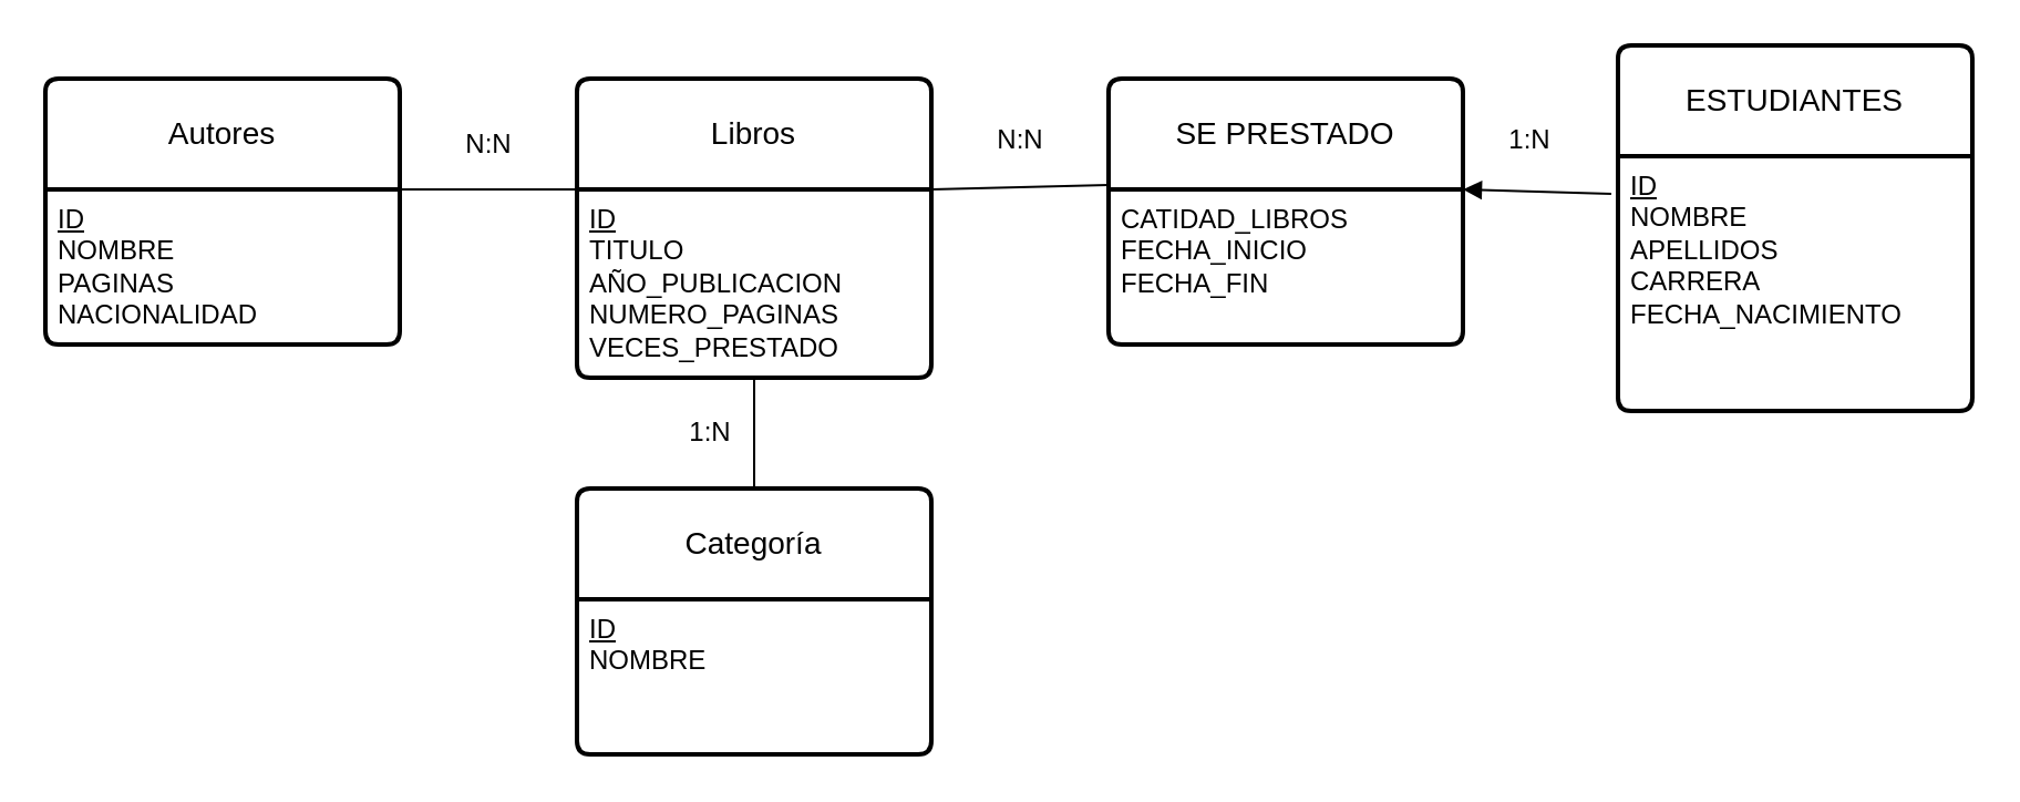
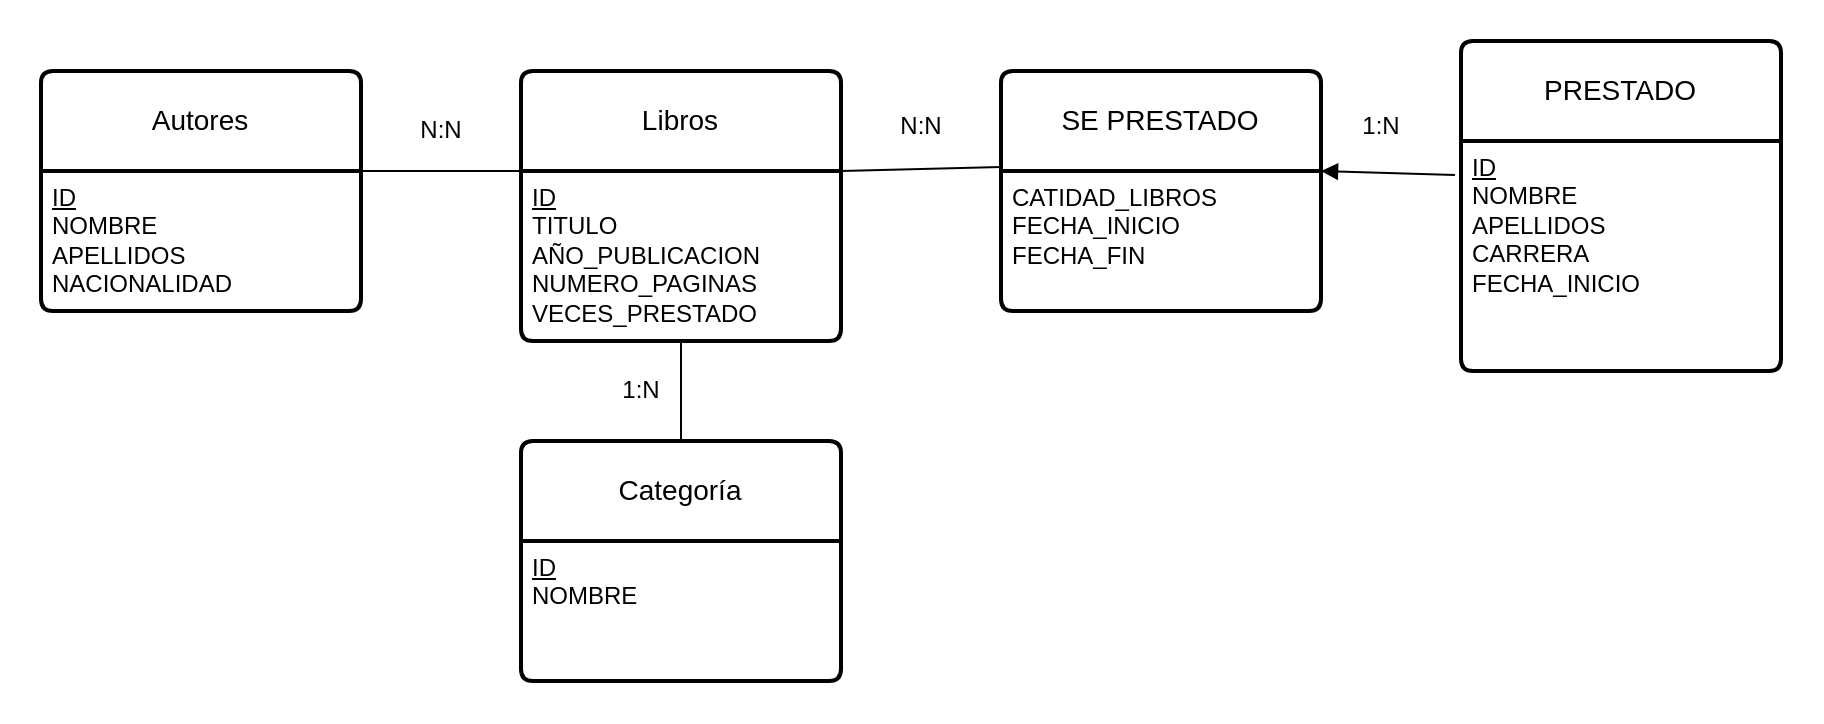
  <mxCell id="0" />
  <mxCell id="1" parent="0" />
  <mxCell id="2" value="Libros" style="swimlane;childLayout=stackLayout;horizontal=1;startSize=50;horizontalStack=0;rounded=1;fontSize=14;fontStyle=0;strokeWidth=2;resizeParent=0;resizeLast=1;shadow=0;dashed=0;align=center;arcSize=4;whiteSpace=wrap;html=1;" vertex="1" parent="1"><mxGeometry x="260" y="35" width="160" height="135" as="geometry" /></mxCell>
  <mxCell id="3" value="&lt;u&gt;ID&lt;/u&gt;&lt;div&gt;TITULO&lt;/div&gt;&lt;div&gt;AÑO_PUBLICACION&lt;/div&gt;&lt;div&gt;NUMERO_PAGINAS&lt;/div&gt;&lt;div&gt;VECES_PRESTADO&lt;/div&gt;" style="align=left;strokeColor=none;fillColor=none;spacingLeft=4;fontSize=12;verticalAlign=top;resizable=0;rotatable=0;part=1;html=1;" vertex="1" parent="2"><mxGeometry y="50" width="160" height="85" as="geometry" /></mxCell>
  <mxCell id="4" value="Autores" style="swimlane;childLayout=stackLayout;horizontal=1;startSize=50;horizontalStack=0;rounded=1;fontSize=14;fontStyle=0;strokeWidth=2;resizeParent=0;resizeLast=1;shadow=0;dashed=0;align=center;arcSize=4;whiteSpace=wrap;html=1;" vertex="1" parent="1"><mxGeometry x="20" y="35" width="160" height="120" as="geometry" /></mxCell>
- <mxCell id="5" value="&lt;u&gt;ID&lt;/u&gt;&lt;div&gt;NOMBRE&lt;/div&gt;&lt;div&gt;PAGINAS&lt;/div&gt;&lt;div&gt;NACIONALIDAD&lt;/div&gt;" style="align=left;strokeColor=none;fillColor=none;spacingLeft=4;fontSize=12;verticalAlign=top;resizable=0;rotatable=0;part=1;html=1;" vertex="1" parent="4"><mxGeometry y="50" width="160" height="70" as="geometry" /></mxCell>
+ <mxCell id="5" value="&lt;u&gt;ID&lt;/u&gt;&lt;div&gt;NOMBRE&lt;/div&gt;&lt;div&gt;APELLIDOS&lt;/div&gt;&lt;div&gt;NACIONALIDAD&lt;/div&gt;" style="align=left;strokeColor=none;fillColor=none;spacingLeft=4;fontSize=12;verticalAlign=top;resizable=0;rotatable=0;part=1;html=1;" vertex="1" parent="4"><mxGeometry y="50" width="160" height="70" as="geometry" /></mxCell>
  <mxCell id="6" value="Categoría" style="swimlane;childLayout=stackLayout;horizontal=1;startSize=50;horizontalStack=0;rounded=1;fontSize=14;fontStyle=0;strokeWidth=2;resizeParent=0;resizeLast=1;shadow=0;dashed=0;align=center;arcSize=4;whiteSpace=wrap;html=1;" vertex="1" parent="1"><mxGeometry x="260" y="220" width="160" height="120" as="geometry" /></mxCell>
  <mxCell id="7" value="&lt;u&gt;ID&lt;/u&gt;&lt;div&gt;NOMBRE&lt;/div&gt;" style="align=left;strokeColor=none;fillColor=none;spacingLeft=4;fontSize=12;verticalAlign=top;resizable=0;rotatable=0;part=1;html=1;" vertex="1" parent="6"><mxGeometry y="50" width="160" height="70" as="geometry" /></mxCell>
- <mxCell id="8" value="ESTUDIANTES" style="swimlane;childLayout=stackLayout;horizontal=1;startSize=50;horizontalStack=0;rounded=1;fontSize=14;fontStyle=0;strokeWidth=2;resizeParent=0;resizeLast=1;shadow=0;dashed=0;align=center;arcSize=4;whiteSpace=wrap;html=1;" vertex="1" parent="1"><mxGeometry x="730" y="20" width="160" height="165" as="geometry" /></mxCell>
- <mxCell id="9" value="&lt;u&gt;ID&lt;/u&gt;&lt;div&gt;NOMBRE&lt;/div&gt;&lt;div&gt;APELLIDOS&lt;/div&gt;&lt;div&gt;CARRERA&lt;/div&gt;&lt;div&gt;FECHA_NACIMIENTO&lt;/div&gt;" style="align=left;strokeColor=none;fillColor=none;spacingLeft=4;fontSize=12;verticalAlign=top;resizable=0;rotatable=0;part=1;html=1;" vertex="1" parent="8"><mxGeometry y="50" width="160" height="115" as="geometry" /></mxCell>
+ <mxCell id="8" value="PRESTADO" style="swimlane;childLayout=stackLayout;horizontal=1;startSize=50;horizontalStack=0;rounded=1;fontSize=14;fontStyle=0;strokeWidth=2;resizeParent=0;resizeLast=1;shadow=0;dashed=0;align=center;arcSize=4;whiteSpace=wrap;html=1;" vertex="1" parent="1"><mxGeometry x="730" y="20" width="160" height="165" as="geometry" /></mxCell>
+ <mxCell id="9" value="&lt;u&gt;ID&lt;/u&gt;&lt;div&gt;NOMBRE&lt;/div&gt;&lt;div&gt;APELLIDOS&lt;/div&gt;&lt;div&gt;CARRERA&lt;/div&gt;&lt;div&gt;FECHA_INICIO&lt;/div&gt;" style="align=left;strokeColor=none;fillColor=none;spacingLeft=4;fontSize=12;verticalAlign=top;resizable=0;rotatable=0;part=1;html=1;" vertex="1" parent="8"><mxGeometry y="50" width="160" height="115" as="geometry" /></mxCell>
  <mxCell id="10" value="SE PRESTADO" style="swimlane;childLayout=stackLayout;horizontal=1;startSize=50;horizontalStack=0;rounded=1;fontSize=14;fontStyle=0;strokeWidth=2;resizeParent=0;resizeLast=1;shadow=0;dashed=0;align=center;arcSize=4;whiteSpace=wrap;html=1;" vertex="1" parent="1"><mxGeometry x="500" y="35" width="160" height="120" as="geometry" /></mxCell>
  <mxCell id="11" value="CATIDAD_LIBROS&lt;div&gt;FECHA_INICIO&lt;/div&gt;&lt;div&gt;FECHA_FIN&lt;/div&gt;" style="align=left;strokeColor=none;fillColor=none;spacingLeft=4;fontSize=12;verticalAlign=top;resizable=0;rotatable=0;part=1;html=1;" vertex="1" parent="10"><mxGeometry y="50" width="160" height="70" as="geometry" /></mxCell>
  <mxCell id="12" value="" style="endArrow=none;html=1;rounded=0;exitX=1;exitY=0;exitDx=0;exitDy=0;entryX=0;entryY=0;entryDx=0;entryDy=0;" edge="1" parent="1" source="5" target="3"><mxGeometry relative="1" as="geometry"><mxPoint x="290" y="240" as="sourcePoint" /><mxPoint x="450" y="240" as="targetPoint" /></mxGeometry></mxCell>
  <mxCell id="13" value="N:N" style="text;html=1;align=center;verticalAlign=middle;resizable=0;points=[];autosize=1;strokeColor=none;fillColor=none;" vertex="1" parent="1"><mxGeometry x="200" y="50" width="40" height="30" as="geometry" /></mxCell>
  <mxCell id="14" value="" style="endArrow=none;html=1;rounded=0;entryX=0.5;entryY=1;entryDx=0;entryDy=0;exitX=0.5;exitY=0;exitDx=0;exitDy=0;" edge="1" parent="1" source="6" target="3"><mxGeometry relative="1" as="geometry"><mxPoint x="290" y="240" as="sourcePoint" /><mxPoint x="450" y="240" as="targetPoint" /></mxGeometry></mxCell>
  <mxCell id="15" value="1:N" style="text;html=1;align=center;verticalAlign=middle;resizable=0;points=[];autosize=1;strokeColor=none;fillColor=none;" vertex="1" parent="1"><mxGeometry x="300" y="180" width="40" height="30" as="geometry" /></mxCell>
  <mxCell id="16" value="" style="endArrow=none;html=1;rounded=0;entryX=1;entryY=0;entryDx=0;entryDy=0;exitX=0;exitY=0.4;exitDx=0;exitDy=0;exitPerimeter=0;" edge="1" parent="1" source="10" target="3"><mxGeometry relative="1" as="geometry"><mxPoint x="350" y="220" as="sourcePoint" /><mxPoint x="350" y="165" as="targetPoint" /></mxGeometry></mxCell>
  <mxCell id="17" value="" style="endArrow=block;html=1;rounded=0;entryX=1;entryY=0;entryDx=0;entryDy=0;exitX=-0.019;exitY=0.148;exitDx=0;exitDy=0;exitPerimeter=0;" edge="1" parent="1" source="9" target="11"><mxGeometry relative="1" as="geometry"><mxPoint x="360" y="230" as="sourcePoint" /><mxPoint x="360" y="175" as="targetPoint" /></mxGeometry></mxCell>
  <mxCell id="18" value="N:N" style="text;html=1;align=center;verticalAlign=middle;resizable=0;points=[];autosize=1;strokeColor=none;fillColor=none;" vertex="1" parent="1"><mxGeometry x="440" y="48" width="40" height="30" as="geometry" /></mxCell>
  <mxCell id="19" value="1:N" style="text;html=1;align=center;verticalAlign=middle;resizable=0;points=[];autosize=1;strokeColor=none;fillColor=none;" vertex="1" parent="1"><mxGeometry x="670" y="48" width="40" height="30" as="geometry" /></mxCell>
